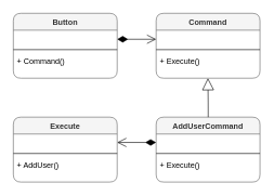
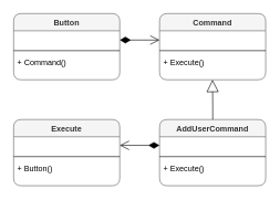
  <mxCell id="0" />
  <mxCell id="1" parent="0" />
  <mxCell id="2" value="Button" style="swimlane;fontStyle=1;align=center;verticalAlign=top;childLayout=stackLayout;horizontal=1;startSize=26;horizontalStack=0;resizeParent=1;resizeParentMax=0;resizeLast=0;collapsible=1;marginBottom=0;resizeHeight=1;rounded=1;shadow=0;sketch=0;noLabel=0;portConstraintRotation=0;expand=1;resizable=1;treeFolding=0;pointerEvents=1;deletable=1;autosize=0;container=0;swimlaneFillColor=none;fillColor=#f5f5f5;strokeColor=#666666;fontColor=#333333;" vertex="1" parent="1"><mxGeometry x="20" y="20" width="160" height="100" as="geometry"><mxRectangle x="40" y="40" width="70" height="26" as="alternateBounds" /></mxGeometry></mxCell>
  <mxCell id="3" value=" " style="text;strokeColor=none;fillColor=none;align=left;verticalAlign=top;spacingLeft=4;spacingRight=4;overflow=hidden;rotatable=0;points=[[0,0.5],[1,0.5]];portConstraint=eastwest;" vertex="1" parent="2"><mxGeometry y="26" width="160" height="26" as="geometry" /></mxCell>
  <mxCell id="4" value="" style="line;strokeWidth=1;fillColor=none;align=left;verticalAlign=middle;spacingTop=-1;spacingLeft=3;spacingRight=3;rotatable=0;labelPosition=right;points=[];portConstraint=eastwest;" vertex="1" parent="2"><mxGeometry y="52" width="160" height="8" as="geometry" /></mxCell>
  <mxCell id="5" value="+ Command()" style="text;strokeColor=none;fillColor=none;align=left;verticalAlign=top;spacingLeft=4;spacingRight=4;overflow=hidden;rotatable=0;points=[[0,0.5],[1,0.5]];portConstraint=eastwest;" vertex="1" parent="2"><mxGeometry y="60" width="160" height="40" as="geometry" /></mxCell>
  <mxCell id="6" value="Command" style="swimlane;fontStyle=1;align=center;verticalAlign=top;childLayout=stackLayout;horizontal=1;startSize=26;horizontalStack=0;resizeParent=1;resizeParentMax=0;resizeLast=0;collapsible=1;marginBottom=0;resizeHeight=1;rounded=1;shadow=0;sketch=0;noLabel=0;portConstraintRotation=0;expand=1;resizable=1;treeFolding=0;pointerEvents=1;deletable=1;autosize=0;container=0;swimlaneFillColor=none;fillColor=#f5f5f5;strokeColor=#666666;fontColor=#333333;" vertex="1" parent="1"><mxGeometry x="240" y="20" width="160" height="100" as="geometry"><mxRectangle x="40" y="40" width="70" height="26" as="alternateBounds" /></mxGeometry></mxCell>
  <mxCell id="7" value=" " style="text;strokeColor=none;fillColor=none;align=left;verticalAlign=top;spacingLeft=4;spacingRight=4;overflow=hidden;rotatable=0;points=[[0,0.5],[1,0.5]];portConstraint=eastwest;" vertex="1" parent="6"><mxGeometry y="26" width="160" height="26" as="geometry" /></mxCell>
  <mxCell id="8" value="" style="line;strokeWidth=1;fillColor=none;align=left;verticalAlign=middle;spacingTop=-1;spacingLeft=3;spacingRight=3;rotatable=0;labelPosition=right;points=[];portConstraint=eastwest;" vertex="1" parent="6"><mxGeometry y="52" width="160" height="8" as="geometry" /></mxCell>
  <mxCell id="9" value="+ Execute()" style="text;strokeColor=none;fillColor=none;align=left;verticalAlign=top;spacingLeft=4;spacingRight=4;overflow=hidden;rotatable=0;points=[[0,0.5],[1,0.5]];portConstraint=eastwest;" vertex="1" parent="6"><mxGeometry y="60" width="160" height="40" as="geometry" /></mxCell>
  <mxCell id="10" value="AddUserCommand" style="swimlane;fontStyle=1;align=center;verticalAlign=top;childLayout=stackLayout;horizontal=1;startSize=26;horizontalStack=0;resizeParent=1;resizeParentMax=0;resizeLast=0;collapsible=1;marginBottom=0;resizeHeight=1;rounded=1;shadow=0;sketch=0;noLabel=0;portConstraintRotation=0;expand=1;resizable=1;treeFolding=0;pointerEvents=1;deletable=1;autosize=0;container=0;swimlaneFillColor=none;fillColor=#f5f5f5;strokeColor=#666666;fontColor=#333333;" vertex="1" parent="1"><mxGeometry x="240" y="180" width="160" height="100" as="geometry"><mxRectangle x="40" y="40" width="70" height="26" as="alternateBounds" /></mxGeometry></mxCell>
  <mxCell id="11" value=" " style="text;strokeColor=none;fillColor=none;align=left;verticalAlign=top;spacingLeft=4;spacingRight=4;overflow=hidden;rotatable=0;points=[[0,0.5],[1,0.5]];portConstraint=eastwest;" vertex="1" parent="10"><mxGeometry y="26" width="160" height="26" as="geometry" /></mxCell>
  <mxCell id="12" value="" style="line;strokeWidth=1;fillColor=none;align=left;verticalAlign=middle;spacingTop=-1;spacingLeft=3;spacingRight=3;rotatable=0;labelPosition=right;points=[];portConstraint=eastwest;" vertex="1" parent="10"><mxGeometry y="52" width="160" height="8" as="geometry" /></mxCell>
  <mxCell id="13" value="+ Execute()" style="text;strokeColor=none;fillColor=none;align=left;verticalAlign=top;spacingLeft=4;spacingRight=4;overflow=hidden;rotatable=0;points=[[0,0.5],[1,0.5]];portConstraint=eastwest;" vertex="1" parent="10"><mxGeometry y="60" width="160" height="40" as="geometry" /></mxCell>
  <mxCell id="14" value="Execute" style="swimlane;fontStyle=1;align=center;verticalAlign=top;childLayout=stackLayout;horizontal=1;startSize=26;horizontalStack=0;resizeParent=1;resizeParentMax=0;resizeLast=0;collapsible=1;marginBottom=0;resizeHeight=1;rounded=1;shadow=0;sketch=0;noLabel=0;portConstraintRotation=0;expand=1;resizable=1;treeFolding=0;pointerEvents=1;deletable=1;autosize=0;container=0;swimlaneFillColor=none;fillColor=#f5f5f5;strokeColor=#666666;fontColor=#333333;" vertex="1" parent="1"><mxGeometry x="20" y="180" width="160" height="100" as="geometry"><mxRectangle x="40" y="40" width="70" height="26" as="alternateBounds" /></mxGeometry></mxCell>
  <mxCell id="15" value=" " style="text;strokeColor=none;fillColor=none;align=left;verticalAlign=top;spacingLeft=4;spacingRight=4;overflow=hidden;rotatable=0;points=[[0,0.5],[1,0.5]];portConstraint=eastwest;" vertex="1" parent="14"><mxGeometry y="26" width="160" height="26" as="geometry" /></mxCell>
  <mxCell id="16" value="" style="line;strokeWidth=1;fillColor=none;align=left;verticalAlign=middle;spacingTop=-1;spacingLeft=3;spacingRight=3;rotatable=0;labelPosition=right;points=[];portConstraint=eastwest;" vertex="1" parent="14"><mxGeometry y="52" width="160" height="8" as="geometry" /></mxCell>
- <mxCell id="17" value="+ AddUser()" style="text;strokeColor=none;fillColor=none;align=left;verticalAlign=top;spacingLeft=4;spacingRight=4;overflow=hidden;rotatable=0;points=[[0,0.5],[1,0.5]];portConstraint=eastwest;" vertex="1" parent="14"><mxGeometry y="60" width="160" height="40" as="geometry" /></mxCell>
+ <mxCell id="17" value="+ Button()" style="text;strokeColor=none;fillColor=none;align=left;verticalAlign=top;spacingLeft=4;spacingRight=4;overflow=hidden;rotatable=0;points=[[0,0.5],[1,0.5]];portConstraint=eastwest;" vertex="1" parent="14"><mxGeometry y="60" width="160" height="40" as="geometry" /></mxCell>
  <mxCell id="18" value="" style="endArrow=open;html=1;endSize=12;startArrow=diamondThin;startSize=14;startFill=1;edgeStyle=orthogonalEdgeStyle;align=left;verticalAlign=bottom;" edge="1" parent="1"><mxGeometry x="-1" y="3" relative="1" as="geometry"><mxPoint x="180" y="60" as="sourcePoint" /><mxPoint x="240" y="60" as="targetPoint" /></mxGeometry></mxCell>
  <mxCell id="19" value="" style="endArrow=block;endSize=16;endFill=0;html=1;entryX=0.485;entryY=1.051;entryDx=0;entryDy=0;entryPerimeter=0;" edge="1" parent="1"><mxGeometry width="160" relative="1" as="geometry"><mxPoint x="320.2" y="180" as="sourcePoint" /><mxPoint x="319.8" y="120" as="targetPoint" /><Array as="points"><mxPoint x="320.2" y="157.96" /></Array></mxGeometry></mxCell>
  <mxCell id="20" value="" style="endArrow=open;html=1;endSize=12;startArrow=diamondThin;startSize=14;startFill=1;edgeStyle=orthogonalEdgeStyle;align=left;verticalAlign=bottom;exitX=0;exitY=0.5;exitDx=0;exitDy=0;entryX=1;entryY=0.5;entryDx=0;entryDy=0;" edge="1" parent="1" source="11" target="15"><mxGeometry x="-1" y="3" relative="1" as="geometry"><mxPoint x="240" y="320" as="sourcePoint" /><mxPoint x="300" y="320" as="targetPoint" /></mxGeometry></mxCell>
